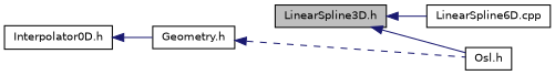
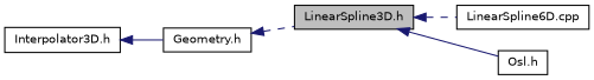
  digraph {
    rankdir=LR
    node [color=black fillcolor=white fontname=Helvetica fontsize=10 shape=record style=filled]
    edge [color=midnightblue dir=back fontname=Helvetica fontsize=10 labelfontname=Helvetica labelfontsize=10 style=dashed]
    n1 [fillcolor=grey75 fontcolor=black height=0.2 label="LinearSpline3D.h" width=0.4]
    n2 [height=0.2 label="LinearSpline6D.cpp" width=0.4]
    n3 [height=0.2 label="Osl.h" width=0.4]
-   n4 [height=0.2 label="Interpolator0D.h" width=0.4]
+   n4 [height=0.2 label="Interpolator3D.h" width=0.4]
    n5 [height=0.2 label="Geometry.h" width=0.4]
-   n1 -> n2 [style=solid]
+   n1 -> n2
    n1 -> n3 [style=solid]
    n4 -> n5 [style=solid]
-   n5 -> n3
+   n5 -> n1
  }
